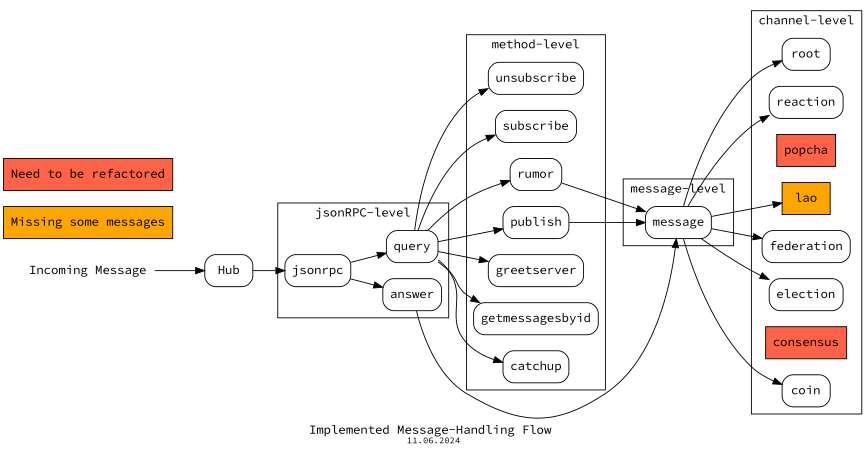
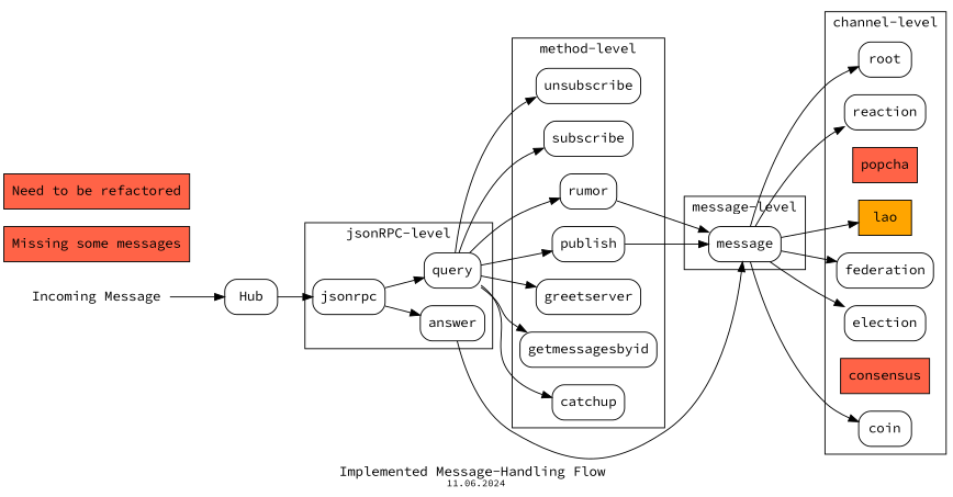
  strict digraph {
    fontname="Source Code Pro"
    label=<Implemented Message-Handling Flow <font point-size='10'><br/>11.06.2024</font>>
    rankdir=LR
    node [fontname="Source Code Pro" shape=box style=rounded]
    edge [fontname="Source Code Pro"]
    jsonrpc
    query
    answer
    unsubscribe
    subscribe
    rumor
    publish
    greetserver
    getmessagesbyid
    catchup
    message
    root
    reaction
    popcha [fillcolor=tomato style=filled]
    lao [fillcolor=orange style=filled]
    federation
    election
    consensus [fillcolor=tomato style=filled]
    coin
-   "Missing some messages" [fillcolor=orange style=filled]
+   "Missing some messages" [fillcolor=tomato style=filled]
    "Need to be refactored" [fillcolor=tomato style=filled]
    "Incoming Message" [shape=plaintext]
    Hub
    subgraph cluster_1 {
      label="jsonRPC-level"
      jsonrpc
      query
      answer
    }
    subgraph cluster_2 {
      label="method-level"
      unsubscribe
      subscribe
      rumor
      publish
      greetserver
      getmessagesbyid
      catchup
    }
    subgraph cluster_3 {
      label="message-level"
      message
    }
    subgraph cluster_4 {
      label="channel-level"
      root
      reaction
      popcha
      lao
      federation
      election
      consensus
      coin
    }
    jsonrpc -> query
    jsonrpc -> answer
    query -> unsubscribe
    query -> subscribe
    query -> rumor
    query -> publish
    query -> greetserver
    query -> getmessagesbyid
    query -> catchup
    answer -> message
    rumor -> message
    publish -> message
    message -> root
    message -> reaction
    message -> lao
    message -> federation
    message -> election
    message -> coin
    "Incoming Message" -> Hub
    Hub -> jsonrpc
  }
